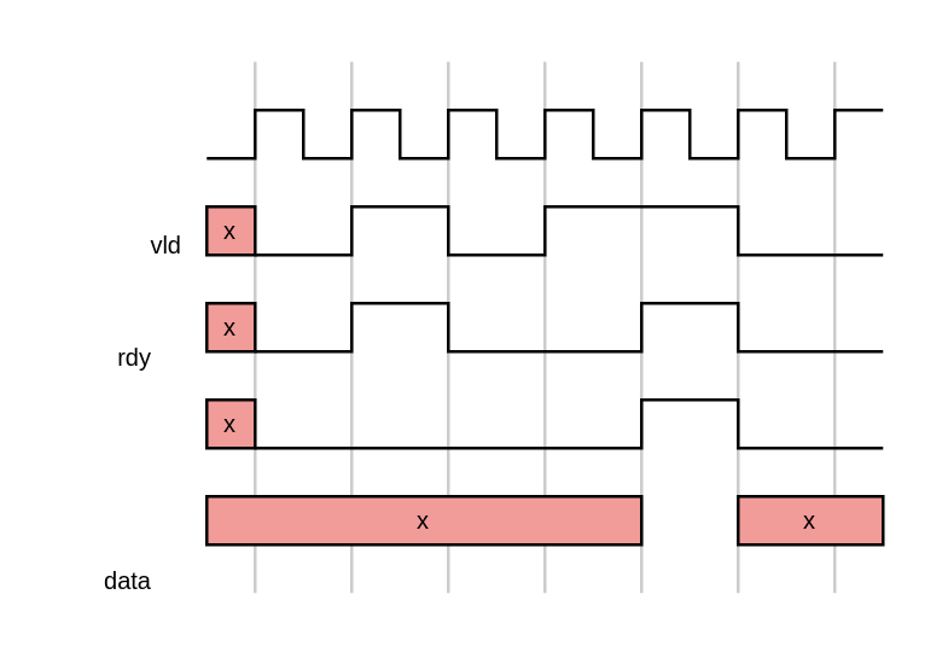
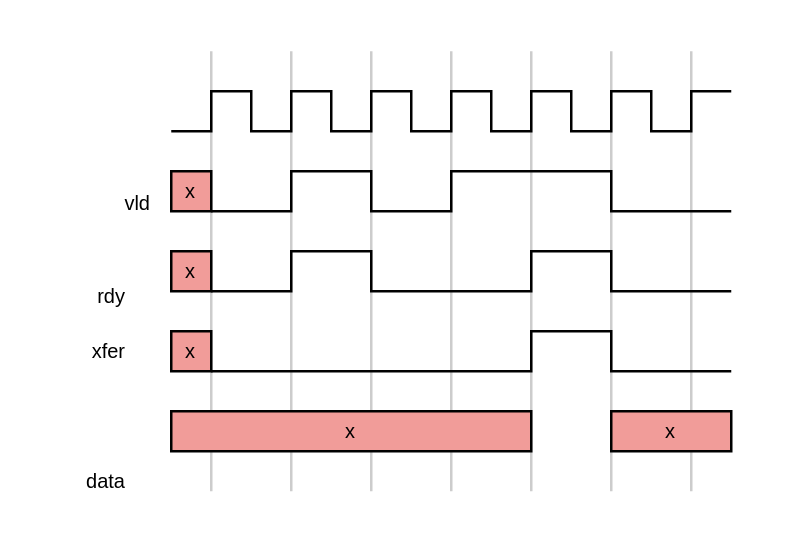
  <mxCell id="0" />
  <mxCell id="1" parent="0" />
  <mxCell id="2" value="" style="endArrow=none;html=1;rounded=0;fontSize=12;startSize=3;endSize=3;strokeColor=#CCCCCC;" parent="1" edge="1"><mxGeometry width="50" height="50" relative="1" as="geometry"><mxPoint x="84" y="196" as="sourcePoint" /><mxPoint x="84" y="20" as="targetPoint" /></mxGeometry></mxCell>
  <mxCell id="3" value="" style="endArrow=none;html=1;rounded=0;fontSize=12;startSize=3;endSize=3;strokeColor=#CCCCCC;" parent="1" edge="1"><mxGeometry width="50" height="50" relative="1" as="geometry"><mxPoint x="116" y="196" as="sourcePoint" /><mxPoint x="116" y="20" as="targetPoint" /></mxGeometry></mxCell>
  <mxCell id="4" value="" style="endArrow=none;html=1;rounded=0;fontSize=12;startSize=3;endSize=3;strokeColor=#CCCCCC;" parent="1" edge="1"><mxGeometry width="50" height="50" relative="1" as="geometry"><mxPoint x="148" y="196" as="sourcePoint" /><mxPoint x="148" y="20" as="targetPoint" /></mxGeometry></mxCell>
  <mxCell id="5" value="" style="endArrow=none;html=1;rounded=0;fontSize=12;startSize=3;endSize=3;strokeColor=#CCCCCC;" parent="1" edge="1"><mxGeometry width="50" height="50" relative="1" as="geometry"><mxPoint x="180" y="196" as="sourcePoint" /><mxPoint x="180" y="20" as="targetPoint" /></mxGeometry></mxCell>
  <mxCell id="6" value="" style="endArrow=none;html=1;rounded=0;fontSize=12;startSize=3;endSize=3;strokeColor=#CCCCCC;" parent="1" edge="1"><mxGeometry width="50" height="50" relative="1" as="geometry"><mxPoint x="212" y="196" as="sourcePoint" /><mxPoint x="212" y="20" as="targetPoint" /></mxGeometry></mxCell>
  <mxCell id="7" value="" style="endArrow=none;html=1;rounded=0;fontSize=12;startSize=3;endSize=3;strokeColor=#CCCCCC;" parent="1" edge="1"><mxGeometry width="50" height="50" relative="1" as="geometry"><mxPoint x="244" y="196" as="sourcePoint" /><mxPoint x="244" y="20" as="targetPoint" /></mxGeometry></mxCell>
  <mxCell id="8" value="" style="endArrow=none;html=1;rounded=0;fontSize=12;startSize=3;endSize=3;strokeColor=#CCCCCC;" parent="1" edge="1"><mxGeometry width="50" height="50" relative="1" as="geometry"><mxPoint x="276" y="196" as="sourcePoint" /><mxPoint x="276" y="20" as="targetPoint" /></mxGeometry></mxCell>
  <mxCell id="9" value="x" style="rounded=0;whiteSpace=wrap;html=1;fontSize=8;strokeColor=#000000;strokeWidth=1;fillColor=#F19C99;" parent="1" vertex="1"><mxGeometry x="68" y="68" width="16" height="16" as="geometry" /></mxCell>
  <mxCell id="10" value="vld" style="text;html=1;strokeColor=none;fillColor=none;align=right;verticalAlign=middle;whiteSpace=wrap;rounded=0;fontSize=8;" parent="1" vertex="1"><mxGeometry x="30" y="73" width="32" height="16" as="geometry" /></mxCell>
  <mxCell id="11" value="data" style="text;html=1;strokeColor=none;fillColor=none;align=right;verticalAlign=middle;whiteSpace=wrap;rounded=0;fontSize=8;" parent="1" vertex="1"><mxGeometry x="20" y="184" width="32" height="16" as="geometry" /></mxCell>
  <mxCell id="12" value="" style="endArrow=none;html=1;rounded=0;fontSize=8;startSize=3;endSize=3;strokeColor=#000000;" parent="1" edge="1"><mxGeometry width="50" height="50" relative="1" as="geometry"><mxPoint x="68" y="52" as="sourcePoint" /><mxPoint x="292" y="36" as="targetPoint" /><Array as="points"><mxPoint x="84" y="52" /><mxPoint x="84" y="36" /><mxPoint x="100" y="36" /><mxPoint x="100" y="52" /><mxPoint x="116" y="52" /><mxPoint x="116" y="36" /><mxPoint x="132" y="36" /><mxPoint x="132" y="52" /><mxPoint x="148" y="52" /><mxPoint x="148" y="36" /><mxPoint x="164" y="36" /><mxPoint x="164" y="52" /><mxPoint x="180" y="52" /><mxPoint x="180" y="36" /><mxPoint x="196" y="36" /><mxPoint x="196" y="52" /><mxPoint x="212" y="52" /><mxPoint x="212" y="36" /><mxPoint x="228" y="36" /><mxPoint x="228" y="52" /><mxPoint x="244" y="52" /><mxPoint x="244" y="36" /><mxPoint x="260" y="36" /><mxPoint x="260" y="52" /><mxPoint x="276" y="52" /><mxPoint x="276" y="36" /></Array></mxGeometry></mxCell>
  <mxCell id="13" value="x" style="rounded=0;whiteSpace=wrap;html=1;fontSize=8;strokeColor=#000000;strokeWidth=1;fillColor=#F19C99;" parent="1" vertex="1"><mxGeometry x="68" y="100" width="16" height="16" as="geometry" /></mxCell>
  <mxCell id="14" value="rdy" style="text;html=1;strokeColor=none;fillColor=none;align=right;verticalAlign=middle;whiteSpace=wrap;rounded=0;fontSize=8;" parent="1" vertex="1"><mxGeometry x="20" y="110" width="32" height="16" as="geometry" /></mxCell>
+ <mxCell id="15" value="xfer" style="text;html=1;strokeColor=none;fillColor=none;align=right;verticalAlign=middle;whiteSpace=wrap;rounded=0;fontSize=8;" parent="1" vertex="1"><mxGeometry x="20" y="132" width="32" height="16" as="geometry" /></mxCell>
  <mxCell id="16" value="" style="endArrow=none;html=1;rounded=0;" parent="1" edge="1"><mxGeometry width="50" height="50" relative="1" as="geometry"><mxPoint x="84" y="84" as="sourcePoint" /><mxPoint x="292" y="84" as="targetPoint" /><Array as="points"><mxPoint x="116" y="84" /><mxPoint x="116" y="68" /><mxPoint x="148" y="68" /><mxPoint x="148" y="84" /><mxPoint x="180" y="84" /><mxPoint x="180" y="68" /><mxPoint x="244" y="68" /><mxPoint x="244" y="84" /></Array></mxGeometry></mxCell>
  <mxCell id="17" value="x" style="rounded=0;whiteSpace=wrap;html=1;fontSize=8;strokeColor=#000000;strokeWidth=1;fillColor=#F19C99;" parent="1" vertex="1"><mxGeometry x="68" y="164" width="144" height="16" as="geometry" /></mxCell>
  <mxCell id="18" value="" style="endArrow=none;html=1;rounded=0;" parent="1" edge="1"><mxGeometry width="50" height="50" relative="1" as="geometry"><mxPoint x="84" y="148" as="sourcePoint" /><mxPoint x="292" y="148" as="targetPoint" /><Array as="points"><mxPoint x="116" y="148" /><mxPoint x="148" y="148" /><mxPoint x="212" y="148" /><mxPoint x="212" y="132" /><mxPoint x="244" y="132" /><mxPoint x="244" y="148" /></Array></mxGeometry></mxCell>
  <mxCell id="19" value="x" style="rounded=0;whiteSpace=wrap;html=1;fontSize=8;strokeColor=#000000;strokeWidth=1;fillColor=#F19C99;" parent="1" vertex="1"><mxGeometry x="244" y="164" width="48" height="16" as="geometry" /></mxCell>
  <mxCell id="20" value="x" style="rounded=0;whiteSpace=wrap;html=1;fontSize=8;strokeColor=#000000;strokeWidth=1;fillColor=#F19C99;" parent="1" vertex="1"><mxGeometry x="68" y="132" width="16" height="16" as="geometry" /></mxCell>
  <mxCell id="21" value="" style="endArrow=none;html=1;rounded=0;" parent="1" edge="1"><mxGeometry width="50" height="50" relative="1" as="geometry"><mxPoint x="84" y="116" as="sourcePoint" /><mxPoint x="292" y="116" as="targetPoint" /><Array as="points"><mxPoint x="116" y="116" /><mxPoint x="116" y="100" /><mxPoint x="148" y="100" /><mxPoint x="148" y="116" /><mxPoint x="212" y="116" /><mxPoint x="212" y="100" /><mxPoint x="244" y="100" /><mxPoint x="244" y="116" /></Array></mxGeometry></mxCell>
